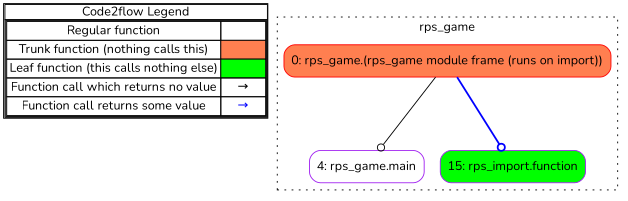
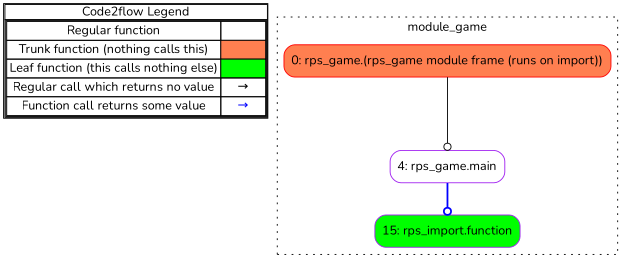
  digraph {
    concentrate=true
    fontname=Nunito
    node [fontname=Nunito shape=rect color=purple splines=ortho style="rounded,filled"]
    edge [arrowhead=odot fontname=Nunito]
-   n1 [label=< 				<table cellspacing="0" cellpadding="0" border="1"><tr><td>Code2flow Legend</td></tr><tr><td> 				<table cellspacing="0"> 				<tr><td>Regular function</td><td width="50px"></td></tr> 				<tr><td>Trunk function (nothing calls this)</td><td bgcolor='coral'></td></tr> 				<tr><td>Leaf function (this calls nothing else)</td><td bgcolor='green'></td></tr> 				<tr><td>Function call which returns no value</td><td>&#8594;</td></tr> 				<tr><td>Function call returns some value</td><td><font color='blue'>&#8594;</font></td></tr> 				</table></td></tr></table> 				> margin=0 shape=none color="" splines="" style=""]
+   n1 [label=< 				<table cellspacing="0" cellpadding="0" border="1"><tr><td>Code2flow Legend</td></tr><tr><td> 				<table cellspacing="0"> 				<tr><td>Regular function</td><td width="50px"></td></tr> 				<tr><td>Trunk function (nothing calls this)</td><td bgcolor='coral'></td></tr> 				<tr><td>Leaf function (this calls nothing else)</td><td bgcolor='green'></td></tr> 				<tr><td>Regular call which returns no value</td><td>&#8594;</td></tr> 				<tr><td>Function call returns some value</td><td><font color='blue'>&#8594;</font></td></tr> 				</table></td></tr></table> 				> margin=0 shape=none color="" splines="" style=""]
    n2 [label="4: rps_game.main" style=rounded]
    n3 [fillcolor=green label="15: rps_import.function"]
    n4 [color=red fillcolor=coral label="0: rps_game.(rps_game module frame (runs on import))"]
    subgraph sub_1 {
      label=legend
      rank=min
      n1
    }
    subgraph cluster_2 {
      color=black
-     label=rps_game
+     label=module_game
      style=dotted
      n2
      n3
      n4
    }
-   n4 -> n3 [color=blue penwidth=2]
+   n2 -> n3 [color=blue penwidth=2]
    n4 -> n2
  }
